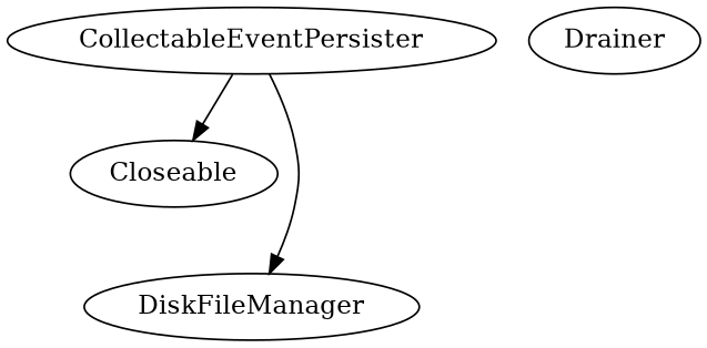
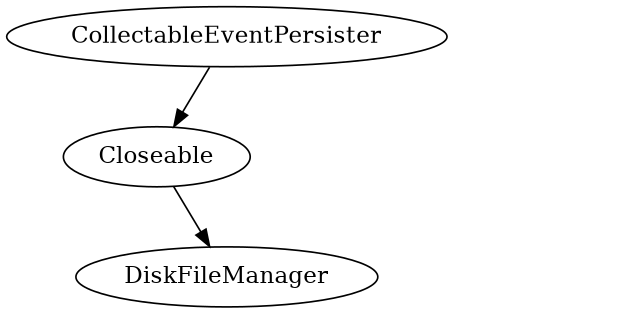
  digraph {
    CollectableEventPersister
    Closeable
    DiskFileManager
-   Drainer
    CollectableEventPersister -> Closeable
-   CollectableEventPersister -> DiskFileManager
+   Closeable -> DiskFileManager
  }
